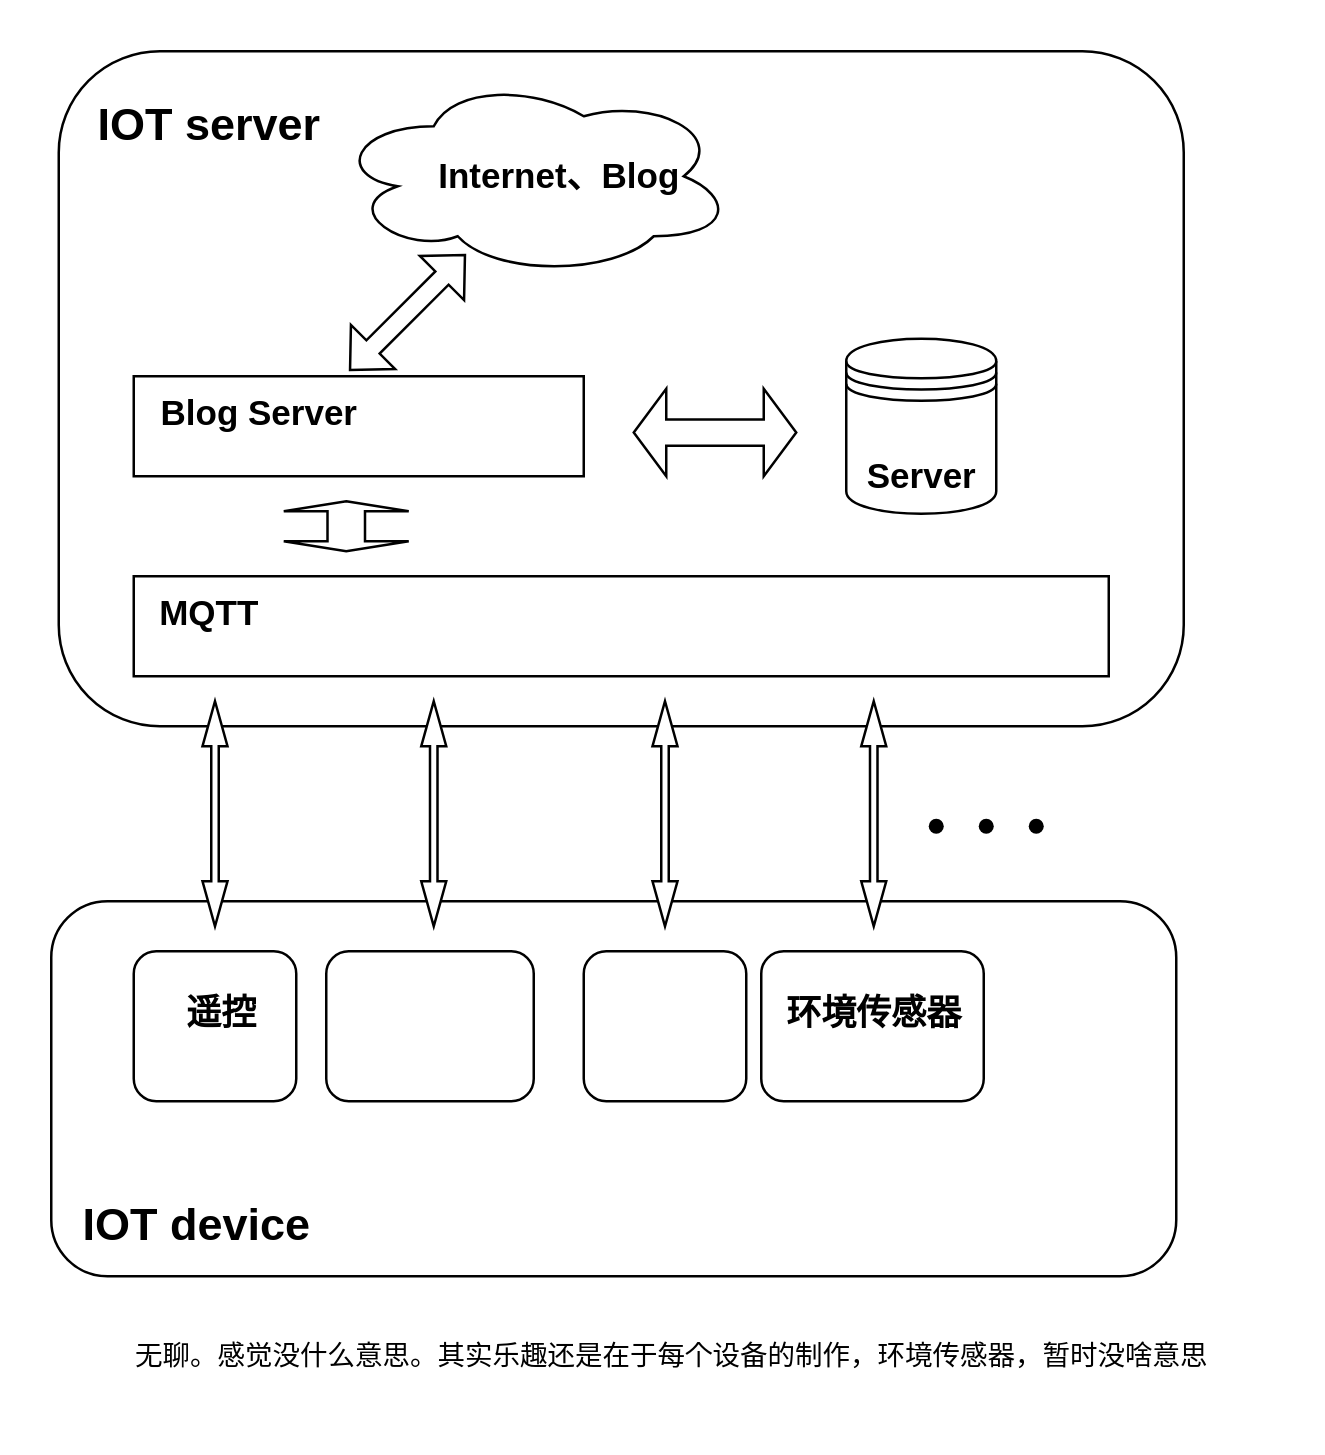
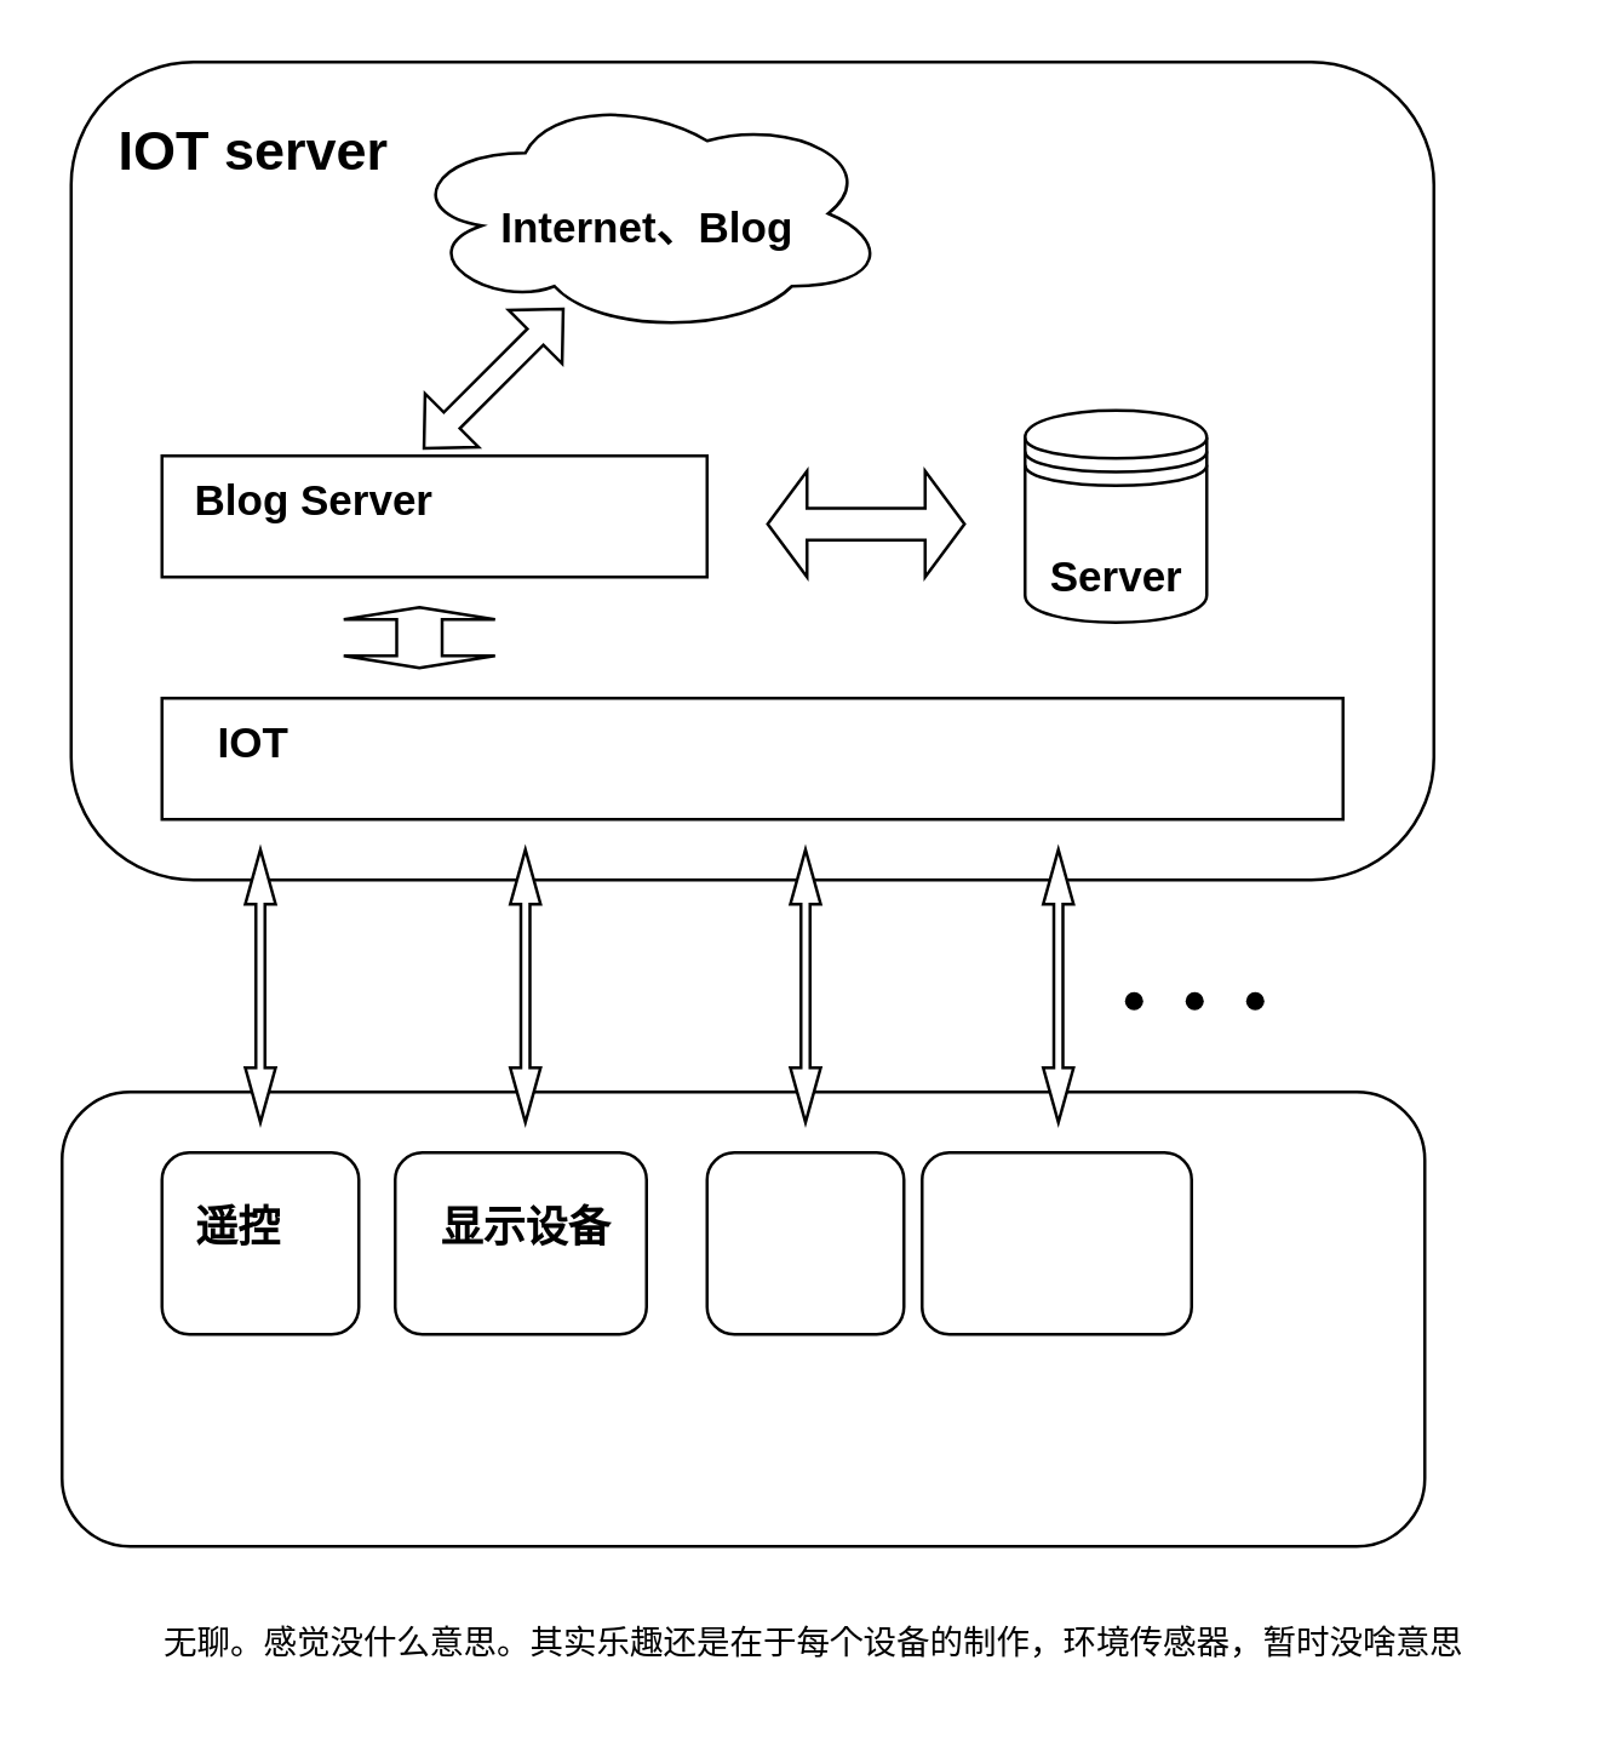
  <mxCell id="0" />
  <mxCell id="1" parent="0" />
  <mxCell id="2" value="" style="rounded=1;whiteSpace=wrap;html=1;" vertex="1" parent="1"><mxGeometry x="20" y="360" width="450" height="150" as="geometry" /></mxCell>
- <mxCell id="3" value="&lt;span style=&quot;font-size: 18px;&quot;&gt;IOT device&lt;/span&gt;" style="text;html=1;align=center;verticalAlign=middle;resizable=0;points=[];autosize=1;strokeColor=none;fillColor=none;fontSize=18;fontStyle=1" vertex="1" parent="1"><mxGeometry x="23" y="470" width="110" height="40" as="geometry" /></mxCell>
  <mxCell id="4" value="" style="rounded=1;whiteSpace=wrap;html=1;" vertex="1" parent="1"><mxGeometry x="23" y="20" width="450" height="270" as="geometry" /></mxCell>
  <mxCell id="5" value="&lt;span style=&quot;font-size: 18px;&quot;&gt;IOT server&lt;/span&gt;" style="text;html=1;align=center;verticalAlign=middle;resizable=0;points=[];autosize=1;strokeColor=none;fillColor=none;fontSize=18;fontStyle=1" vertex="1" parent="1"><mxGeometry x="28" y="30" width="110" height="40" as="geometry" /></mxCell>
  <mxCell id="6" value="" style="rounded=0;whiteSpace=wrap;html=1;fontSize=17;" vertex="1" parent="1"><mxGeometry x="53" y="150" width="180" height="40" as="geometry" /></mxCell>
  <mxCell id="7" value="" style="rounded=0;whiteSpace=wrap;html=1;fontSize=17;" vertex="1" parent="1"><mxGeometry x="53" y="230" width="390" height="40" as="geometry" /></mxCell>
- <mxCell id="8" value="&lt;span style=&quot;font-size: 14px;&quot;&gt;MQTT&lt;/span&gt;" style="text;html=1;align=center;verticalAlign=middle;resizable=0;points=[];autosize=1;strokeColor=none;fillColor=none;fontSize=14;fontStyle=1" vertex="1" parent="1"><mxGeometry x="53" y="230" width="60" height="30" as="geometry" /></mxCell>
+ <mxCell id="8" value="&lt;span style=&quot;font-size: 14px;&quot;&gt;IOT&lt;/span&gt;" style="text;html=1;align=center;verticalAlign=middle;resizable=0;points=[];autosize=1;strokeColor=none;fillColor=none;fontSize=14;fontStyle=1" vertex="1" parent="1"><mxGeometry x="53" y="230" width="60" height="30" as="geometry" /></mxCell>
  <mxCell id="9" value="&lt;span style=&quot;font-size: 14px;&quot;&gt;Blog Server&lt;/span&gt;" style="text;html=1;align=center;verticalAlign=middle;resizable=0;points=[];autosize=1;strokeColor=none;fillColor=none;fontSize=14;fontStyle=1" vertex="1" parent="1"><mxGeometry x="53" y="150" width="100" height="30" as="geometry" /></mxCell>
  <mxCell id="10" value="" style="shape=datastore;whiteSpace=wrap;html=1;fontSize=17;" vertex="1" parent="1"><mxGeometry x="338" y="135" width="60" height="70" as="geometry" /></mxCell>
  <mxCell id="11" value="Server" style="text;html=1;align=center;verticalAlign=middle;resizable=0;points=[];autosize=1;strokeColor=none;fillColor=none;fontSize=14;fontStyle=1" vertex="1" parent="1"><mxGeometry x="323" y="175" width="90" height="30" as="geometry" /></mxCell>
  <mxCell id="12" value="" style="shape=doubleArrow;whiteSpace=wrap;html=1;fontSize=18;" vertex="1" parent="1"><mxGeometry x="253" y="155" width="65" height="35" as="geometry" /></mxCell>
  <mxCell id="13" value="" style="shape=doubleArrow;direction=south;whiteSpace=wrap;html=1;fontSize=18;" vertex="1" parent="1"><mxGeometry x="113" y="200" width="50" height="20" as="geometry" /></mxCell>
  <mxCell id="14" value="" style="rounded=1;whiteSpace=wrap;html=1;fontSize=18;" vertex="1" parent="1"><mxGeometry x="130" y="380" width="83" height="60" as="geometry" /></mxCell>
  <mxCell id="15" value="" style="shape=doubleArrow;direction=south;whiteSpace=wrap;html=1;fontSize=18;" vertex="1" parent="1"><mxGeometry x="168" y="280" width="10" height="90" as="geometry" /></mxCell>
+ <mxCell id="16" value="显示设备" style="text;html=1;align=center;verticalAlign=middle;resizable=0;points=[];autosize=1;strokeColor=none;fillColor=none;fontSize=14;fontStyle=1" vertex="1" parent="1"><mxGeometry x="133" y="390" width="80" height="30" as="geometry" /></mxCell>
  <mxCell id="17" value="" style="rounded=1;whiteSpace=wrap;html=1;fontSize=18;" vertex="1" parent="1"><mxGeometry x="233" y="380" width="65" height="60" as="geometry" /></mxCell>
  <mxCell id="18" value="" style="shape=doubleArrow;direction=south;whiteSpace=wrap;html=1;fontSize=18;" vertex="1" parent="1"><mxGeometry x="260.5" y="280" width="10" height="90" as="geometry" /></mxCell>
  <mxCell id="19" value="" style="rounded=1;whiteSpace=wrap;html=1;fontSize=18;" vertex="1" parent="1"><mxGeometry x="304" y="380" width="89" height="60" as="geometry" /></mxCell>
  <mxCell id="20" value="" style="shape=doubleArrow;direction=south;whiteSpace=wrap;html=1;fontSize=18;" vertex="1" parent="1"><mxGeometry x="344" y="280" width="10" height="90" as="geometry" /></mxCell>
- <mxCell id="21" value="环境传感器" style="text;html=1;align=center;verticalAlign=middle;resizable=0;points=[];autosize=1;strokeColor=none;fillColor=none;fontSize=14;fontStyle=1" vertex="1" parent="1"><mxGeometry x="304" y="390" width="90" height="30" as="geometry" /></mxCell>
  <mxCell id="22" value="" style="rounded=1;whiteSpace=wrap;html=1;fontSize=18;" vertex="1" parent="1"><mxGeometry x="53" y="380" width="65" height="60" as="geometry" /></mxCell>
  <mxCell id="23" value="" style="shape=doubleArrow;direction=south;whiteSpace=wrap;html=1;fontSize=18;" vertex="1" parent="1"><mxGeometry x="80.5" y="280" width="10" height="90" as="geometry" /></mxCell>
- <mxCell id="24" value="遥控" style="text;html=1;align=center;verticalAlign=middle;resizable=0;points=[];autosize=1;strokeColor=none;fillColor=none;fontSize=14;fontStyle=1" vertex="1" parent="1"><mxGeometry x="63" y="390" width="50" height="30" as="geometry" /></mxCell>
+ <mxCell id="24" value="遥控" style="text;html=1;align=center;verticalAlign=middle;resizable=0;points=[];autosize=1;strokeColor=none;fillColor=none;fontSize=14;fontStyle=1" vertex="1" parent="1"><mxGeometry x="53" y="390" width="50" height="30" as="geometry" /></mxCell>
  <mxCell id="25" value="" style="shape=waypoint;sketch=0;fillStyle=solid;size=6;pointerEvents=1;points=[];fillColor=none;resizable=0;rotatable=0;perimeter=centerPerimeter;snapToPoint=1;fontSize=18;" vertex="1" parent="1"><mxGeometry x="354" y="310" width="40" height="40" as="geometry" /></mxCell>
  <mxCell id="26" value="" style="shape=waypoint;sketch=0;fillStyle=solid;size=6;pointerEvents=1;points=[];fillColor=none;resizable=0;rotatable=0;perimeter=centerPerimeter;snapToPoint=1;fontSize=18;" vertex="1" parent="1"><mxGeometry x="374" y="310" width="40" height="40" as="geometry" /></mxCell>
  <mxCell id="27" value="" style="shape=waypoint;sketch=0;fillStyle=solid;size=6;pointerEvents=1;points=[];fillColor=none;resizable=0;rotatable=0;perimeter=centerPerimeter;snapToPoint=1;fontSize=18;" vertex="1" parent="1"><mxGeometry x="394" y="310" width="40" height="40" as="geometry" /></mxCell>
  <mxCell id="28" value="" style="ellipse;shape=cloud;whiteSpace=wrap;html=1;fontSize=18;" vertex="1" parent="1"><mxGeometry x="133" y="30" width="160" height="80" as="geometry" /></mxCell>
- <mxCell id="29" value="&lt;span style=&quot;font-size: 14px;&quot;&gt;Internet、Blog&lt;/span&gt;" style="text;html=1;align=center;verticalAlign=middle;resizable=0;points=[];autosize=1;strokeColor=none;fillColor=none;fontSize=14;fontStyle=1" vertex="1" parent="1"><mxGeometry x="163" y="55" width="120" height="30" as="geometry" /></mxCell>
+ <mxCell id="29" value="&lt;span style=&quot;font-size: 14px;&quot;&gt;Internet、Blog&lt;/span&gt;" style="text;html=1;align=center;verticalAlign=middle;resizable=0;points=[];autosize=1;strokeColor=none;fillColor=none;fontSize=14;fontStyle=1" vertex="1" parent="1"><mxGeometry x="153" y="60" width="120" height="30" as="geometry" /></mxCell>
  <mxCell id="30" value="" style="shape=doubleArrow;whiteSpace=wrap;html=1;fontSize=18;rotation=-45;" vertex="1" parent="1"><mxGeometry x="130" y="112" width="65" height="25" as="geometry" /></mxCell>
  <mxCell id="31" value="&lt;font style=&quot;font-size: 11px;&quot;&gt;无聊。感觉没什么意思。其实乐趣还是在于每个设备的制作，环境传感器，暂时没啥意思&lt;/font&gt;" style="text;html=1;align=center;verticalAlign=middle;resizable=0;points=[];autosize=1;strokeColor=none;fillColor=none;fontSize=18;" vertex="1" parent="1"><mxGeometry x="28" y="520" width="480" height="40" as="geometry" /></mxCell>
